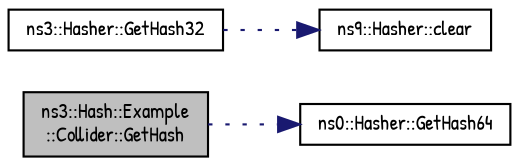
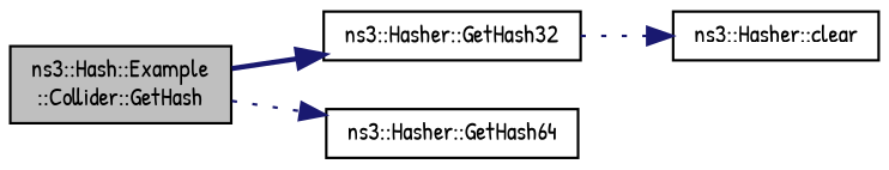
  digraph {
    fontname="Patrick Hand"
    rankdir=LR
    node [color=black fillcolor=white fontname="Patrick Hand" fontsize=10 shape=record style=filled]
    edge [color=midnightblue fontname="Patrick Hand" fontsize=10 labelfontname=Helvetica labelfontsize=10 style=dotted]
    n1 [fillcolor=grey75 fontcolor=black height=0.2 label="ns3::Hash::Example\l::Collider::GetHash" width=0.4]
    n2 [height=0.2 label="ns3::Hasher::GetHash32" width=0.4]
-   n3 [height=0.2 label="ns0::Hasher::GetHash64" width=0.4]
-   n4 [height=0.2 label="ns9::Hasher::clear" width=0.4]
+   n3 [height=0.2 label="ns3::Hasher::GetHash64" width=0.4]
+   n4 [height=0.2 label="ns3::Hasher::clear" width=0.4]
+   n1 -> n2 [style=bold]
    n1 -> n3
    n2 -> n4
  }
